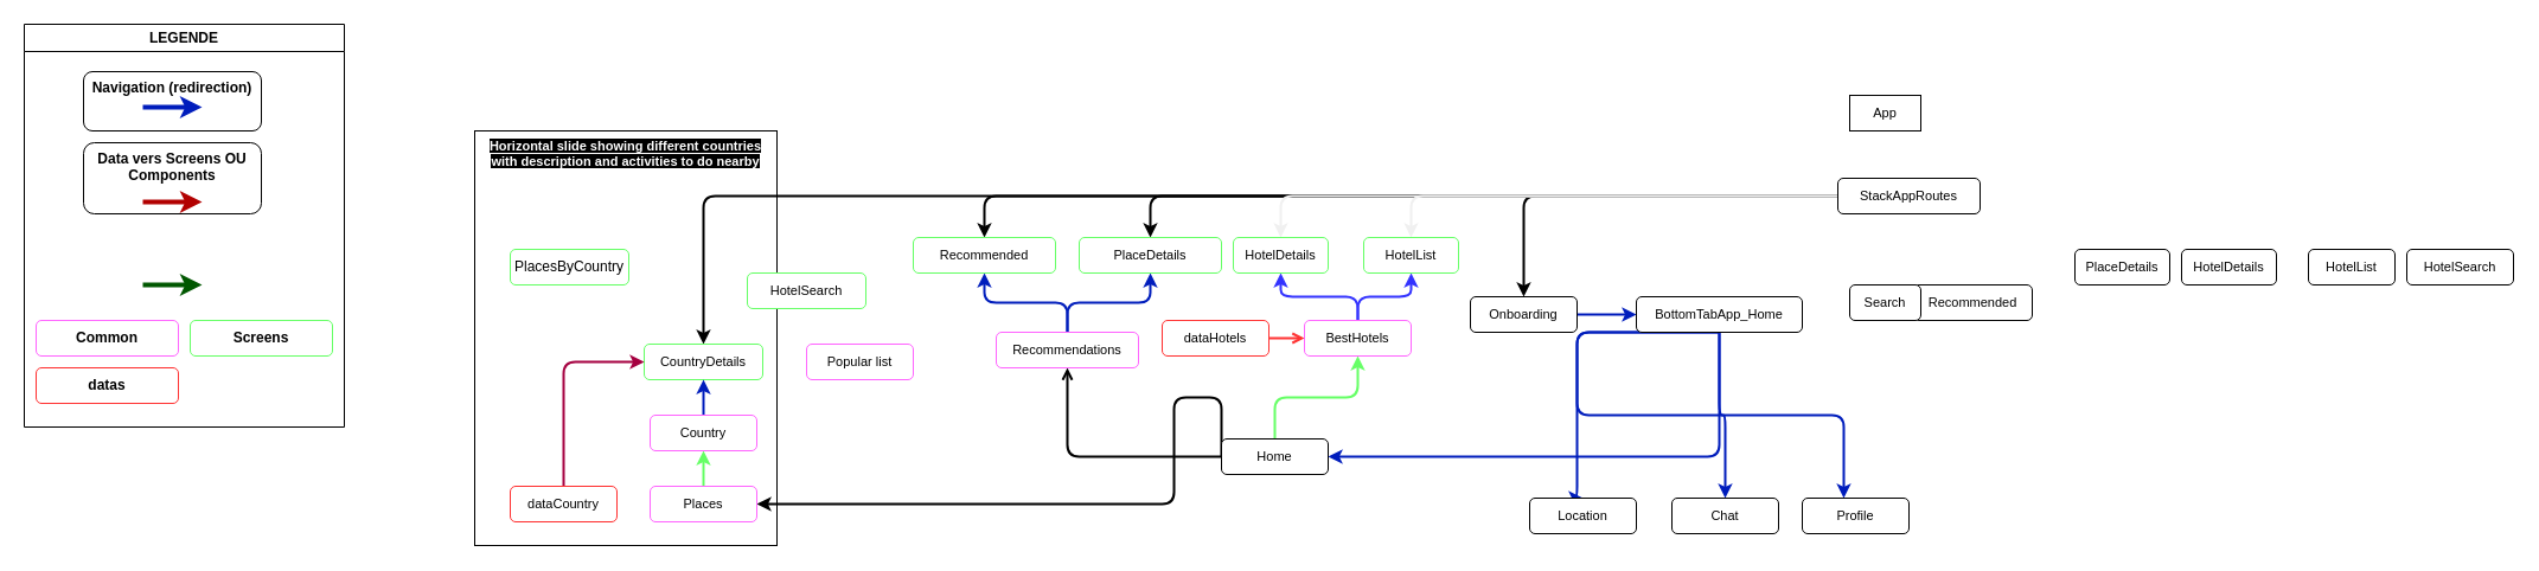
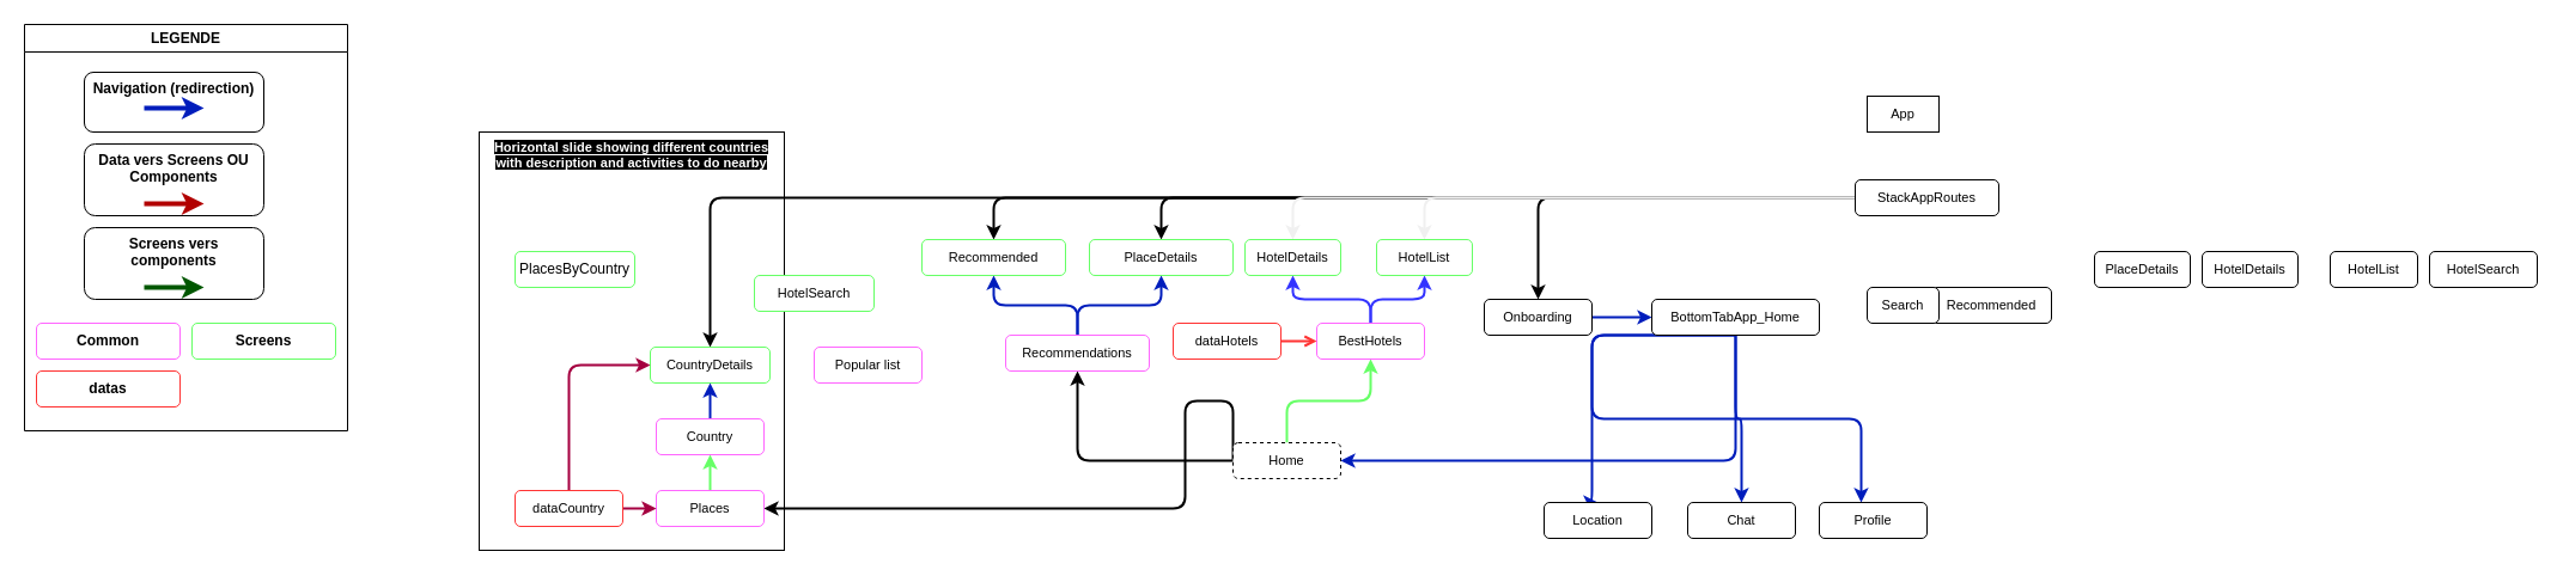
  <mxCell id="0" />
  <mxCell id="1" parent="0" />
  <mxCell id="2" value="&lt;b style=&quot;font-size: 11px;&quot;&gt;&lt;font color=&quot;#ffffff&quot; style=&quot;background-color: rgb(0, 0, 0); font-size: 11px;&quot;&gt;Horizontal slide showing different countries with description and activities to do nearby&lt;/font&gt;&lt;/b&gt;" style="rounded=0;whiteSpace=wrap;html=1;fillColor=none;verticalAlign=top;fontSize=11;" vertex="1" parent="1"><mxGeometry x="400" y="110" width="255" height="350" as="geometry" /></mxCell>
  <mxCell id="3" value="&lt;span style=&quot;font-size: 11px;&quot;&gt;App&lt;/span&gt;" style="whiteSpace=wrap;html=1;fontSize=11;fontStyle=0;rounded=0;" parent="1" vertex="1"><mxGeometry x="1560" y="80" width="60" height="30" as="geometry" /></mxCell>
  <mxCell id="4" style="edgeStyle=orthogonalEdgeStyle;html=1;exitX=0;exitY=0.5;exitDx=0;exitDy=0;entryX=0.5;entryY=0;entryDx=0;entryDy=0;strokeWidth=2;backgroundOutline=0;shadow=0;" parent="1" source="10" target="20" edge="1"><mxGeometry relative="1" as="geometry" /></mxCell>
  <mxCell id="5" style="edgeStyle=orthogonalEdgeStyle;html=1;exitX=0;exitY=0.5;exitDx=0;exitDy=0;entryX=0.5;entryY=0;entryDx=0;entryDy=0;strokeWidth=2;" parent="1" source="10" target="56" edge="1"><mxGeometry relative="1" as="geometry" /></mxCell>
  <mxCell id="6" style="edgeStyle=orthogonalEdgeStyle;html=1;exitX=0;exitY=0.5;exitDx=0;exitDy=0;entryX=0.5;entryY=0;entryDx=0;entryDy=0;strokeWidth=2;" parent="1" source="10" target="55" edge="1"><mxGeometry relative="1" as="geometry" /></mxCell>
  <mxCell id="7" style="edgeStyle=orthogonalEdgeStyle;html=1;exitX=0;exitY=0.5;exitDx=0;exitDy=0;strokeWidth=2;" parent="1" source="10" target="12" edge="1"><mxGeometry relative="1" as="geometry" /></mxCell>
  <mxCell id="8" style="edgeStyle=orthogonalEdgeStyle;html=1;exitX=0;exitY=0.5;exitDx=0;exitDy=0;entryX=0.5;entryY=0;entryDx=0;entryDy=0;strokeColor=#F0F0F0;strokeWidth=2;" parent="1" source="10" target="60" edge="1"><mxGeometry relative="1" as="geometry" /></mxCell>
  <mxCell id="9" style="edgeStyle=orthogonalEdgeStyle;html=1;exitX=0;exitY=0.5;exitDx=0;exitDy=0;strokeColor=#F0F0F0;strokeWidth=2;" parent="1" source="10" target="59" edge="1"><mxGeometry relative="1" as="geometry" /></mxCell>
  <mxCell id="10" value="&lt;span style=&quot;font-size: 11px;&quot;&gt;StackAppRoutes&lt;/span&gt;" style="rounded=1;whiteSpace=wrap;html=1;fontStyle=0;fontSize=11;" parent="1" vertex="1"><mxGeometry x="1550" y="150" width="120" height="30" as="geometry" /></mxCell>
  <mxCell id="11" style="edgeStyle=orthogonalEdgeStyle;html=1;exitX=1;exitY=0.5;exitDx=0;exitDy=0;strokeWidth=2;fillColor=#0050ef;strokeColor=#001DBC;" parent="1" source="12" target="17" edge="1"><mxGeometry relative="1" as="geometry" /></mxCell>
  <mxCell id="12" value="&lt;span style=&quot;font-size: 11px;&quot;&gt;Onboarding&lt;/span&gt;" style="rounded=1;whiteSpace=wrap;html=1;fontStyle=0;fontSize=11;" parent="1" vertex="1"><mxGeometry x="1240" y="250" width="90" height="30" as="geometry" /></mxCell>
  <mxCell id="13" style="edgeStyle=orthogonalEdgeStyle;html=1;exitX=0.5;exitY=1;exitDx=0;exitDy=0;entryX=1;entryY=0.5;entryDx=0;entryDy=0;strokeWidth=2;fillColor=#0050ef;strokeColor=#001DBC;" parent="1" source="17" target="31" edge="1"><mxGeometry relative="1" as="geometry" /></mxCell>
  <mxCell id="14" style="edgeStyle=orthogonalEdgeStyle;html=1;exitX=0.5;exitY=1;exitDx=0;exitDy=0;entryX=0.5;entryY=0;entryDx=0;entryDy=0;strokeWidth=2;fillColor=#0050ef;strokeColor=#001DBC;" parent="1" source="17" target="26" edge="1"><mxGeometry relative="1" as="geometry"><Array as="points"><mxPoint x="1330" y="420" /></Array></mxGeometry></mxCell>
  <mxCell id="15" style="edgeStyle=orthogonalEdgeStyle;html=1;exitX=0.5;exitY=1;exitDx=0;exitDy=0;strokeWidth=2;fillColor=#0050ef;strokeColor=#001DBC;" parent="1" source="17" target="25" edge="1"><mxGeometry relative="1" as="geometry" /></mxCell>
  <mxCell id="16" style="edgeStyle=orthogonalEdgeStyle;html=1;exitX=0.5;exitY=1;exitDx=0;exitDy=0;strokeWidth=2;fillColor=#0050ef;strokeColor=#001DBC;" parent="1" source="17" target="27" edge="1"><mxGeometry relative="1" as="geometry"><Array as="points"><mxPoint x="1330" y="350" /><mxPoint x="1555" y="350" /></Array></mxGeometry></mxCell>
  <mxCell id="17" value="&lt;span style=&quot;font-size: 11px;&quot;&gt;BottomTabApp_Home&lt;/span&gt;" style="rounded=1;whiteSpace=wrap;html=1;fontStyle=0;fontSize=11;" parent="1" vertex="1"><mxGeometry x="1380" y="250" width="140" height="30" as="geometry" /></mxCell>
  <mxCell id="18" value="&lt;span style=&quot;font-size: 11px;&quot;&gt;HotelDetails&lt;/span&gt;" style="rounded=1;whiteSpace=wrap;html=1;fontStyle=0;fontSize=11;" parent="1" vertex="1"><mxGeometry x="1840" y="210" width="80" height="30" as="geometry" /></mxCell>
  <mxCell id="19" value="&lt;span style=&quot;font-size: 11px;&quot;&gt;PlaceDetails&lt;/span&gt;" style="rounded=1;whiteSpace=wrap;html=1;fontSize=11;fontStyle=0" parent="1" vertex="1"><mxGeometry x="1750" y="210" width="80" height="30" as="geometry" /></mxCell>
  <mxCell id="20" value="&lt;span style=&quot;font-size: 11px;&quot;&gt;CountryDetails&lt;/span&gt;" style="rounded=1;whiteSpace=wrap;html=1;strokeColor=#66FF66;fontSize=11;fontStyle=0" parent="1" vertex="1"><mxGeometry x="543" y="290" width="100" height="30" as="geometry" /></mxCell>
  <mxCell id="21" value="&lt;span style=&quot;font-size: 11px;&quot;&gt;HotelSearch&lt;/span&gt;" style="rounded=1;whiteSpace=wrap;html=1;fontSize=11;fontStyle=0" parent="1" vertex="1"><mxGeometry x="2030" y="210" width="90" height="30" as="geometry" /></mxCell>
  <mxCell id="22" value="&lt;span style=&quot;font-size: 11px;&quot;&gt;HotelList&lt;/span&gt;" style="rounded=1;whiteSpace=wrap;html=1;fontStyle=0;fontSize=11;" parent="1" vertex="1"><mxGeometry x="1947" y="210" width="73" height="30" as="geometry" /></mxCell>
  <mxCell id="23" value="&lt;span style=&quot;font-size: 11px;&quot;&gt;Recommended&lt;/span&gt;" style="rounded=1;whiteSpace=wrap;html=1;fontSize=11;fontStyle=0" parent="1" vertex="1"><mxGeometry x="1614" y="240" width="100" height="30" as="geometry" /></mxCell>
  <mxCell id="24" value="&lt;span style=&quot;font-size: 11px;&quot;&gt;Search&lt;/span&gt;" style="rounded=1;whiteSpace=wrap;html=1;fontSize=11;fontStyle=0" parent="1" vertex="1"><mxGeometry x="1560" y="240" width="60" height="30" as="geometry" /></mxCell>
  <mxCell id="25" value="&lt;span style=&quot;font-size: 11px;&quot;&gt;Chat&lt;/span&gt;" style="rounded=1;whiteSpace=wrap;html=1;fontStyle=0;fontSize=11;" parent="1" vertex="1"><mxGeometry x="1410" y="420" width="90" height="30" as="geometry" /></mxCell>
  <mxCell id="26" value="&lt;span style=&quot;font-size: 11px;&quot;&gt;Location&lt;/span&gt;" style="rounded=1;whiteSpace=wrap;html=1;fontStyle=0;fontSize=11;" parent="1" vertex="1"><mxGeometry x="1290" y="420" width="90" height="30" as="geometry" /></mxCell>
  <mxCell id="27" value="&lt;span style=&quot;font-size: 11px;&quot;&gt;Profile&lt;/span&gt;" style="rounded=1;whiteSpace=wrap;html=1;fontStyle=0;fontSize=11;" parent="1" vertex="1"><mxGeometry x="1520" y="420" width="90" height="30" as="geometry" /></mxCell>
  <mxCell id="28" style="edgeStyle=orthogonalEdgeStyle;html=1;exitX=0;exitY=0.5;exitDx=0;exitDy=0;entryX=1;entryY=0.5;entryDx=0;entryDy=0;strokeWidth=2;" parent="1" source="31" target="33" edge="1"><mxGeometry relative="1" as="geometry"><Array as="points"><mxPoint x="990" y="335" /><mxPoint x="990" y="425" /></Array></mxGeometry></mxCell>
- <mxCell id="29" style="edgeStyle=orthogonalEdgeStyle;html=1;exitX=0;exitY=0.5;exitDx=0;exitDy=0;entryX=0.5;entryY=1;entryDx=0;entryDy=0;strokeWidth=2;endArrow=open;" parent="1" source="31" target="36" edge="1"><mxGeometry relative="1" as="geometry" /></mxCell>
+ <mxCell id="29" style="edgeStyle=orthogonalEdgeStyle;html=1;exitX=0;exitY=0.5;exitDx=0;exitDy=0;entryX=0.5;entryY=1;entryDx=0;entryDy=0;strokeWidth=2;" parent="1" source="31" target="36" edge="1"><mxGeometry relative="1" as="geometry" /></mxCell>
  <mxCell id="30" style="edgeStyle=orthogonalEdgeStyle;html=1;exitX=0.5;exitY=0;exitDx=0;exitDy=0;entryX=0.5;entryY=1;entryDx=0;entryDy=0;strokeColor=#66FF66;strokeWidth=2;fillColor=#008a00;" parent="1" source="31" target="39" edge="1"><mxGeometry relative="1" as="geometry" /></mxCell>
- <mxCell id="31" value="&lt;span style=&quot;font-size: 11px;&quot;&gt;Home&lt;/span&gt;" style="rounded=1;whiteSpace=wrap;html=1;fontStyle=0;fontSize=11;" parent="1" vertex="1"><mxGeometry x="1030" y="370" width="90" height="30" as="geometry" /></mxCell>
+ <mxCell id="31" value="&lt;span style=&quot;font-size: 11px;&quot;&gt;Home&lt;/span&gt;" style="rounded=1;whiteSpace=wrap;html=1;fontStyle=0;fontSize=11;dashed=1;" parent="1" vertex="1"><mxGeometry x="1030" y="370" width="90" height="30" as="geometry" /></mxCell>
  <mxCell id="32" style="edgeStyle=none;html=1;exitX=0.5;exitY=0;exitDx=0;exitDy=0;entryX=0.5;entryY=1;entryDx=0;entryDy=0;strokeWidth=2;fillColor=#60a917;strokeColor=#66FF66;" parent="1" source="33" target="44" edge="1"><mxGeometry relative="1" as="geometry" /></mxCell>
  <mxCell id="33" value="&lt;span style=&quot;font-size: 11px;&quot;&gt;Places&lt;/span&gt;" style="rounded=1;whiteSpace=wrap;html=1;strokeColor=#FF66FF;fontSize=11;fontStyle=0" parent="1" vertex="1"><mxGeometry x="548" y="410" width="90" height="30" as="geometry" /></mxCell>
  <mxCell id="34" style="edgeStyle=orthogonalEdgeStyle;html=1;exitX=0.5;exitY=0;exitDx=0;exitDy=0;entryX=0.5;entryY=1;entryDx=0;entryDy=0;strokeWidth=2;fillColor=#0050ef;strokeColor=#001DBC;" parent="1" source="36" target="55" edge="1"><mxGeometry relative="1" as="geometry" /></mxCell>
  <mxCell id="35" style="edgeStyle=orthogonalEdgeStyle;html=1;exitX=0.5;exitY=0;exitDx=0;exitDy=0;entryX=0.5;entryY=1;entryDx=0;entryDy=0;strokeWidth=2;fillColor=#0050ef;strokeColor=#001DBC;" parent="1" source="36" target="56" edge="1"><mxGeometry relative="1" as="geometry" /></mxCell>
  <mxCell id="36" value="&lt;span style=&quot;font-size: 11px;&quot;&gt;Recommendations&lt;/span&gt;" style="rounded=1;whiteSpace=wrap;html=1;strokeColor=#FF66FF;fontStyle=0;fontSize=11;" parent="1" vertex="1"><mxGeometry x="840" y="280" width="120" height="30" as="geometry" /></mxCell>
  <mxCell id="37" style="edgeStyle=orthogonalEdgeStyle;html=1;exitX=0.5;exitY=0;exitDx=0;exitDy=0;entryX=0.5;entryY=1;entryDx=0;entryDy=0;strokeWidth=2;strokeColor=#3333FF;" parent="1" source="39" target="60" edge="1"><mxGeometry relative="1" as="geometry" /></mxCell>
  <mxCell id="38" style="edgeStyle=orthogonalEdgeStyle;html=1;exitX=0.5;exitY=0;exitDx=0;exitDy=0;entryX=0.5;entryY=1;entryDx=0;entryDy=0;strokeWidth=2;strokeColor=#3333FF;" parent="1" source="39" target="59" edge="1"><mxGeometry relative="1" as="geometry" /></mxCell>
  <mxCell id="39" value="&lt;span style=&quot;font-size: 11px;&quot;&gt;BestHotels&lt;/span&gt;" style="rounded=1;whiteSpace=wrap;html=1;strokeColor=#FF66FF;fontStyle=0;fontSize=11;" parent="1" vertex="1"><mxGeometry x="1100" y="270" width="90" height="30" as="geometry" /></mxCell>
  <mxCell id="40" style="edgeStyle=orthogonalEdgeStyle;html=1;exitX=0.5;exitY=0;exitDx=0;exitDy=0;entryX=0;entryY=0.5;entryDx=0;entryDy=0;fillColor=#d80073;strokeColor=#A50040;strokeWidth=2;" parent="1" source="42" target="20" edge="1"><mxGeometry relative="1" as="geometry" /></mxCell>
+ <mxCell id="41" style="edgeStyle=none;html=1;exitX=1;exitY=0.5;exitDx=0;exitDy=0;entryX=0;entryY=0.5;entryDx=0;entryDy=0;fillColor=#d80073;strokeColor=#A50040;strokeWidth=2;" parent="1" source="42" target="33" edge="1"><mxGeometry relative="1" as="geometry" /></mxCell>
  <mxCell id="42" value="&lt;span style=&quot;font-size: 11px;&quot;&gt;dataCountry&lt;/span&gt;" style="rounded=1;whiteSpace=wrap;html=1;strokeColor=#FF3333;fontSize=11;fontStyle=0" parent="1" vertex="1"><mxGeometry x="430" y="410" width="90" height="30" as="geometry" /></mxCell>
  <mxCell id="43" style="edgeStyle=none;html=1;exitX=0.5;exitY=0;exitDx=0;exitDy=0;entryX=0.5;entryY=1;entryDx=0;entryDy=0;strokeWidth=2;fillColor=#0050ef;strokeColor=#001DBC;" parent="1" source="44" target="20" edge="1"><mxGeometry relative="1" as="geometry" /></mxCell>
  <mxCell id="44" value="&lt;span style=&quot;font-size: 11px;&quot;&gt;Country&lt;/span&gt;" style="rounded=1;whiteSpace=wrap;html=1;strokeColor=#FF66FF;fontSize=11;fontStyle=0" parent="1" vertex="1"><mxGeometry x="548" y="350" width="90" height="30" as="geometry" /></mxCell>
  <mxCell id="45" value="LEGENDE" style="swimlane;whiteSpace=wrap;html=1;" parent="1" vertex="1"><mxGeometry x="20" y="20" width="270" height="340" as="geometry" /></mxCell>
  <mxCell id="46" value="&lt;b&gt;Navigation (redirection)&lt;/b&gt;" style="rounded=1;whiteSpace=wrap;html=1;horizontal=1;verticalAlign=top;labelPosition=center;verticalLabelPosition=middle;align=center;" parent="45" vertex="1"><mxGeometry x="50" y="40" width="150" height="50" as="geometry" /></mxCell>
  <mxCell id="47" value="" style="endArrow=classic;html=1;strokeWidth=4;fillColor=#0050ef;strokeColor=#001DBC;" parent="45" edge="1"><mxGeometry width="50" height="50" relative="1" as="geometry"><mxPoint x="100" y="70" as="sourcePoint" /><mxPoint x="150" y="70" as="targetPoint" /></mxGeometry></mxCell>
  <mxCell id="48" value="&lt;b&gt;Data vers Screens OU Components&lt;/b&gt;" style="rounded=1;whiteSpace=wrap;html=1;horizontal=1;verticalAlign=top;labelPosition=center;verticalLabelPosition=middle;align=center;" parent="45" vertex="1"><mxGeometry x="50" y="100" width="150" height="60" as="geometry" /></mxCell>
  <mxCell id="49" value="" style="endArrow=classic;html=1;strokeWidth=4;fillColor=#e51400;strokeColor=#B20000;" parent="45" edge="1"><mxGeometry width="50" height="50" relative="1" as="geometry"><mxPoint x="100" y="150" as="sourcePoint" /><mxPoint x="150" y="150" as="targetPoint" /></mxGeometry></mxCell>
+ <mxCell id="50" value="&lt;b&gt;Screens vers components&lt;/b&gt;" style="rounded=1;whiteSpace=wrap;html=1;horizontal=1;verticalAlign=top;labelPosition=center;verticalLabelPosition=middle;align=center;" parent="45" vertex="1"><mxGeometry x="50" y="170" width="150" height="60" as="geometry" /></mxCell>
  <mxCell id="51" value="" style="endArrow=classic;html=1;strokeWidth=4;fillColor=#008a00;strokeColor=#005700;" parent="45" edge="1"><mxGeometry width="50" height="50" relative="1" as="geometry"><mxPoint x="100" y="220" as="sourcePoint" /><mxPoint x="150" y="220" as="targetPoint" /></mxGeometry></mxCell>
  <mxCell id="52" value="&lt;b&gt;Common&lt;/b&gt;" style="rounded=1;whiteSpace=wrap;html=1;strokeColor=#FF66FF;" vertex="1" parent="45"><mxGeometry x="10" y="250" width="120" height="30" as="geometry" /></mxCell>
  <mxCell id="53" value="&lt;b&gt;Screens&lt;/b&gt;" style="rounded=1;whiteSpace=wrap;html=1;strokeColor=#66FF66;" vertex="1" parent="45"><mxGeometry x="140" y="250" width="120" height="30" as="geometry" /></mxCell>
  <mxCell id="54" value="&lt;b&gt;datas&lt;/b&gt;" style="rounded=1;whiteSpace=wrap;html=1;strokeColor=#FF3333;" vertex="1" parent="45"><mxGeometry x="10" y="290" width="120" height="30" as="geometry" /></mxCell>
  <mxCell id="55" value="&lt;span style=&quot;font-size: 11px;&quot;&gt;PlaceDetails&lt;/span&gt;" style="rounded=1;whiteSpace=wrap;html=1;strokeColor=#66FF66;fontStyle=0;fontSize=11;" parent="1" vertex="1"><mxGeometry x="910" y="200" width="120" height="30" as="geometry" /></mxCell>
  <mxCell id="56" value="&lt;span style=&quot;font-size: 11px;&quot;&gt;Recommended&lt;/span&gt;" style="rounded=1;whiteSpace=wrap;html=1;strokeColor=#66FF66;fontStyle=0;fontSize=11;" parent="1" vertex="1"><mxGeometry x="770" y="200" width="120" height="30" as="geometry" /></mxCell>
  <mxCell id="57" style="edgeStyle=orthogonalEdgeStyle;html=1;exitX=1;exitY=0.5;exitDx=0;exitDy=0;entryX=0;entryY=0.5;entryDx=0;entryDy=0;strokeWidth=2;fillColor=#a20025;strokeColor=#FF3333;endArrow=open;" parent="1" source="58" target="39" edge="1"><mxGeometry relative="1" as="geometry" /></mxCell>
  <mxCell id="58" value="&lt;span style=&quot;font-size: 11px;&quot;&gt;dataHotels&lt;/span&gt;" style="rounded=1;whiteSpace=wrap;html=1;strokeColor=#FF3333;fontSize=11;fontStyle=0" parent="1" vertex="1"><mxGeometry x="980" y="270" width="90" height="30" as="geometry" /></mxCell>
  <mxCell id="59" value="&lt;span style=&quot;font-size: 11px;&quot;&gt;HotelList&lt;/span&gt;" style="rounded=1;whiteSpace=wrap;html=1;strokeColor=#66FF66;fontSize=11;fontStyle=0" parent="1" vertex="1"><mxGeometry x="1150" y="200" width="80" height="30" as="geometry" /></mxCell>
  <mxCell id="60" value="&lt;span style=&quot;font-size: 11px;&quot;&gt;HotelDetails&lt;/span&gt;" style="rounded=1;whiteSpace=wrap;html=1;strokeColor=#66FF66;fontStyle=0;fontSize=11;" parent="1" vertex="1"><mxGeometry x="1040" y="200" width="80" height="30" as="geometry" /></mxCell>
  <mxCell id="61" value="&lt;span style=&quot;font-size: 11px;&quot;&gt;HotelSearch&lt;/span&gt;" style="rounded=1;whiteSpace=wrap;html=1;strokeColor=#66FF66;fontSize=11;fontStyle=0" vertex="1" parent="1"><mxGeometry x="630" y="230" width="100" height="30" as="geometry" /></mxCell>
  <mxCell id="62" value="&lt;span&gt;PlacesByCountry&lt;/span&gt;" style="rounded=1;whiteSpace=wrap;html=1;strokeColor=#66FF66;fontStyle=0" vertex="1" parent="1"><mxGeometry x="430" y="210" width="100" height="30" as="geometry" /></mxCell>
  <mxCell id="63" value="&lt;span style=&quot;font-size: 11px;&quot;&gt;Popular list&lt;/span&gt;" style="rounded=1;whiteSpace=wrap;html=1;strokeColor=#FF66FF;fontSize=11;fontStyle=0" vertex="1" parent="1"><mxGeometry x="680" y="290" width="90" height="30" as="geometry" /></mxCell>
